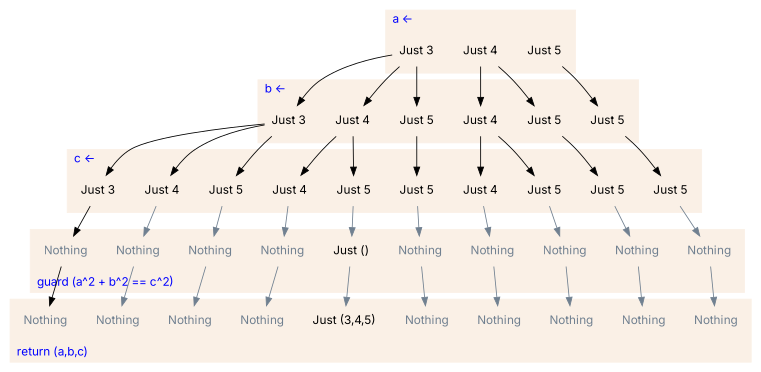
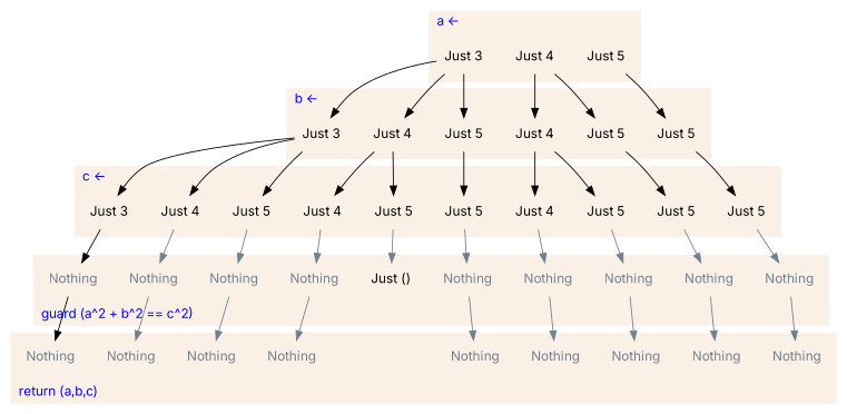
  digraph {
    constraint=false
    fontname=Inter
    labeljust=l
    node [color=white fontname=Inter shape=none]
    edge [fontname=Inter]
    n1 [label="Just 5"]
    n2 [label="Just 4"]
    n3 [label="Just 3"]
    n4 [label="Just 5"]
    n5 [label="Just 5"]
    n6 [label="Just 4"]
    n7 [label="Just 5"]
    n8 [label="Just 4"]
    n9 [label="Just 3"]
    n10 [label="Just 5"]
    n11 [label="Just 5"]
    n12 [label="Just 5"]
    n13 [label="Just 4"]
    n14 [label="Just 5"]
    n15 [label="Just 5"]
    n16 [label="Just 4"]
    n17 [label="Just 5"]
    n18 [label="Just 4"]
    n19 [label="Just 3"]
    n20 [fontcolor=slategray label=Nothing]
    n21 [fontcolor=slategray label=Nothing]
    n22 [fontcolor=slategray label=Nothing]
    n23 [fontcolor=slategray label=Nothing]
    n24 [fontcolor=slategray label=Nothing]
    n25 [label="Just ()"]
    n26 [fontcolor=slategray label=Nothing]
    n27 [fontcolor=slategray label=Nothing]
    n28 [fontcolor=slategray label=Nothing]
    n29 [fontcolor=slategray label=Nothing]
    n30 [fontcolor=slategray label=Nothing]
    n31 [fontcolor=slategray label=Nothing]
    n32 [fontcolor=slategray label=Nothing]
    n33 [fontcolor=slategray label=Nothing]
    n34 [fontcolor=slategray label=Nothing]
-   n35 [label="Just (3,4,5)"]
    n36 [fontcolor=slategray label=Nothing]
    n37 [fontcolor=slategray label=Nothing]
    n38 [fontcolor=slategray label=Nothing]
    n39 [fontcolor=slategray label=Nothing]
    subgraph cluster_1 {
      color=linen
      fontcolor=blue
      label="a ←"
      style=filled
      n1
      n2
      n3
    }
    subgraph cluster_2 {
      color=linen
      fontcolor=blue
      label="b ←"
      style=filled
      n4
      n5
      n6
      n7
      n8
      n9
    }
    subgraph cluster_3 {
      color=linen
      fontcolor=blue
      label="c ←"
      style=filled
      n10
      n11
      n12
      n13
      n14
      n15
      n16
      n17
      n18
      n19
    }
    subgraph cluster_4 {
      color=linen
      fontcolor=blue
      label="guard (a^2 + b^2 == c^2)"
      labelloc=b
      style=filled
      n20
      n21
      n22
      n23
      n24
      n25
      n26
      n27
      n28
      n29
    }
    subgraph cluster_5 {
      color=linen
      fontcolor=blue
      label="return (a,b,c)"
      labelloc=b
      style=filled
      n30
      n31
      n32
      n33
      n34
-     n35
      n36
      n37
      n38
      n39
    }
    n1 -> n4
    n2 -> n5
    n2 -> n6
    n3 -> n7
    n3 -> n8
    n3 -> n9
    n4 -> n10
    n5 -> n11
    n6 -> n12
    n6 -> n13
    n7 -> n14
    n8 -> n15
    n8 -> n16
    n9 -> n17
    n9 -> n18
    n9 -> n19
    n10 -> n20 [color=slategray]
    n11 -> n21 [color=slategray]
    n12 -> n22 [color=slategray]
    n13 -> n23 [color=slategray]
    n14 -> n24 [color=slategray]
    n15 -> n25 [color=slategray]
    n16 -> n26 [color=slategray]
    n17 -> n27 [color=slategray]
    n18 -> n28 [color=slategray]
    n19 -> n29
    n20 -> n30 [color=slategray]
    n21 -> n31 [color=slategray]
    n22 -> n32 [color=slategray]
    n23 -> n33 [color=slategray]
    n24 -> n34 [color=slategray]
-   n25 -> n35 [color=slategray]
    n26 -> n36 [color=slategray]
    n27 -> n37 [color=slategray]
    n28 -> n38 [color=slategray]
    n29 -> n39
  }
